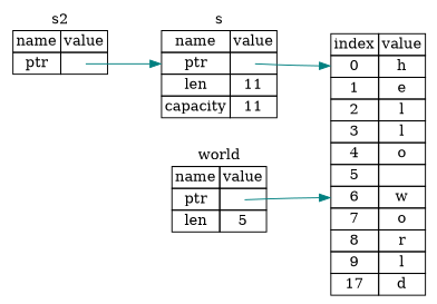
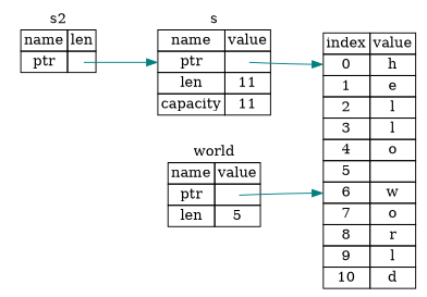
  digraph {
    rankdir=LR
    node [shape=plaintext]
    edge [color=teal headport=pointee tailclip=false tailport="pointer:c"]
    n1 [label=<<TABLE BORDER="0" CELLBORDER="1" CELLSPACING="0">         <TR><TD COLSPAN="2" SIDES="B">s</TD></TR>         <TR><TD>name</TD><TD>value</TD></TR>         <TR><TD port="pointee">ptr</TD><TD PORT="pointer"></TD></TR>         <TR><TD>len</TD><TD>11</TD></TR>         <TR><TD>capacity</TD><TD>11</TD></TR>     </TABLE>>]
    n2 [label=<<TABLE BORDER="0" CELLBORDER="1" CELLSPACING="0">         <TR><TD COLSPAN="2" SIDES="B">world</TD></TR>         <TR><TD>name</TD><TD>value</TD></TR>         <TR><TD>ptr</TD><TD PORT="pointer2"></TD></TR>         <TR><TD>len</TD><TD>5</TD></TR>     </TABLE>>]
-   n3 [label=<<TABLE BORDER="0" CELLBORDER="1" CELLSPACING="0">         <TR><TD>index</TD><TD>value</TD></TR>         <TR><TD PORT="pointee">0</TD><TD>h</TD></TR>         <TR><TD>1</TD><TD>e</TD></TR>         <TR><TD>2</TD><TD>l</TD></TR>         <TR><TD>3</TD><TD>l</TD></TR>         <TR><TD>4</TD><TD>o</TD></TR>         <TR><TD>5</TD><TD> </TD></TR>         <TR><TD PORT="pointee2">6</TD><TD>w</TD></TR>         <TR><TD>7</TD><TD>o</TD></TR>         <TR><TD>8</TD><TD>r</TD></TR>         <TR><TD>9</TD><TD>l</TD></TR>         <TR><TD>17</TD><TD>d</TD></TR>     </TABLE>>]
-   n4 [label=<<TABLE BORDER="0" CELLBORDER="1" CELLSPACING="0">         <TR><TD COLSPAN="2" SIDES="B">s2</TD></TR>         <TR><TD>name</TD><TD>value</TD></TR>         <TR><TD>ptr</TD><TD PORT="pointer"></TD></TR>     </TABLE>>]
+   n3 [label=<<TABLE BORDER="0" CELLBORDER="1" CELLSPACING="0">         <TR><TD>index</TD><TD>value</TD></TR>         <TR><TD PORT="pointee">0</TD><TD>h</TD></TR>         <TR><TD>1</TD><TD>e</TD></TR>         <TR><TD>2</TD><TD>l</TD></TR>         <TR><TD>3</TD><TD>l</TD></TR>         <TR><TD>4</TD><TD>o</TD></TR>         <TR><TD>5</TD><TD> </TD></TR>         <TR><TD PORT="pointee2">6</TD><TD>w</TD></TR>         <TR><TD>7</TD><TD>o</TD></TR>         <TR><TD>8</TD><TD>r</TD></TR>         <TR><TD>9</TD><TD>l</TD></TR>         <TR><TD>10</TD><TD>d</TD></TR>     </TABLE>>]
+   n4 [label=<<TABLE BORDER="0" CELLBORDER="1" CELLSPACING="0">         <TR><TD COLSPAN="2" SIDES="B">s2</TD></TR>         <TR><TD>name</TD><TD>len</TD></TR>         <TR><TD>ptr</TD><TD PORT="pointer"></TD></TR>     </TABLE>>]
    subgraph sub_1 {
      rank=same
      n1
      n2
    }
    n1 -> n3
    n2 -> n3 [headport=pointee2 tailport="pointer2:c"]
    n4 -> n1
  }
